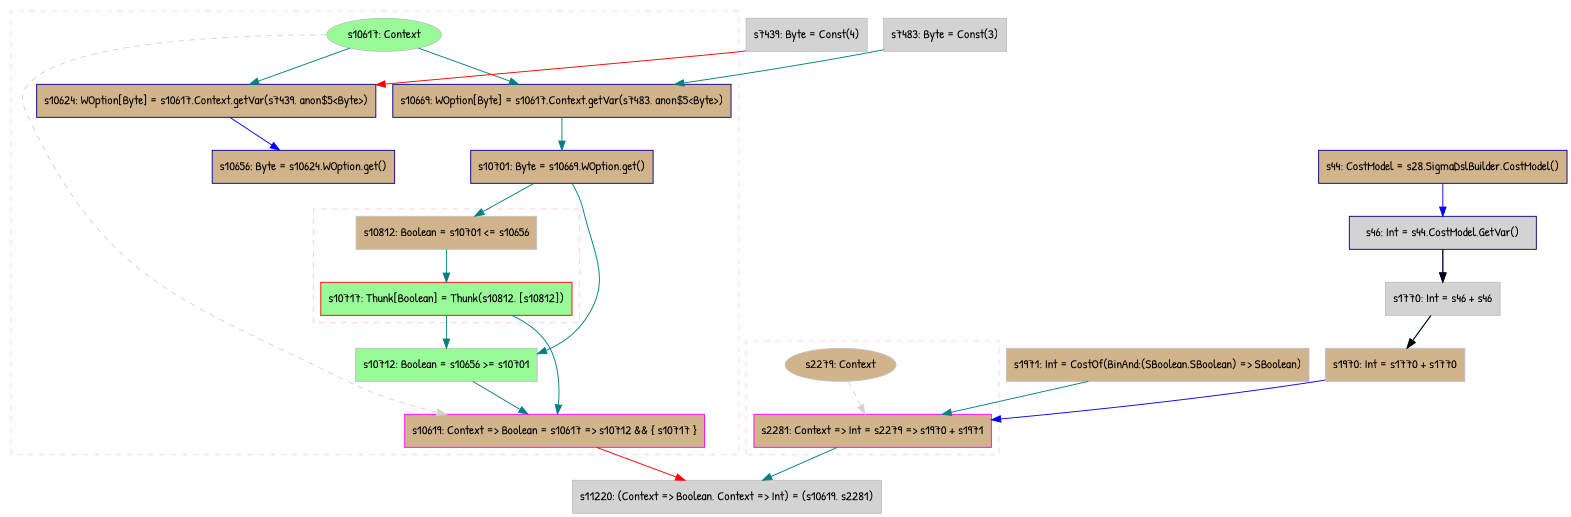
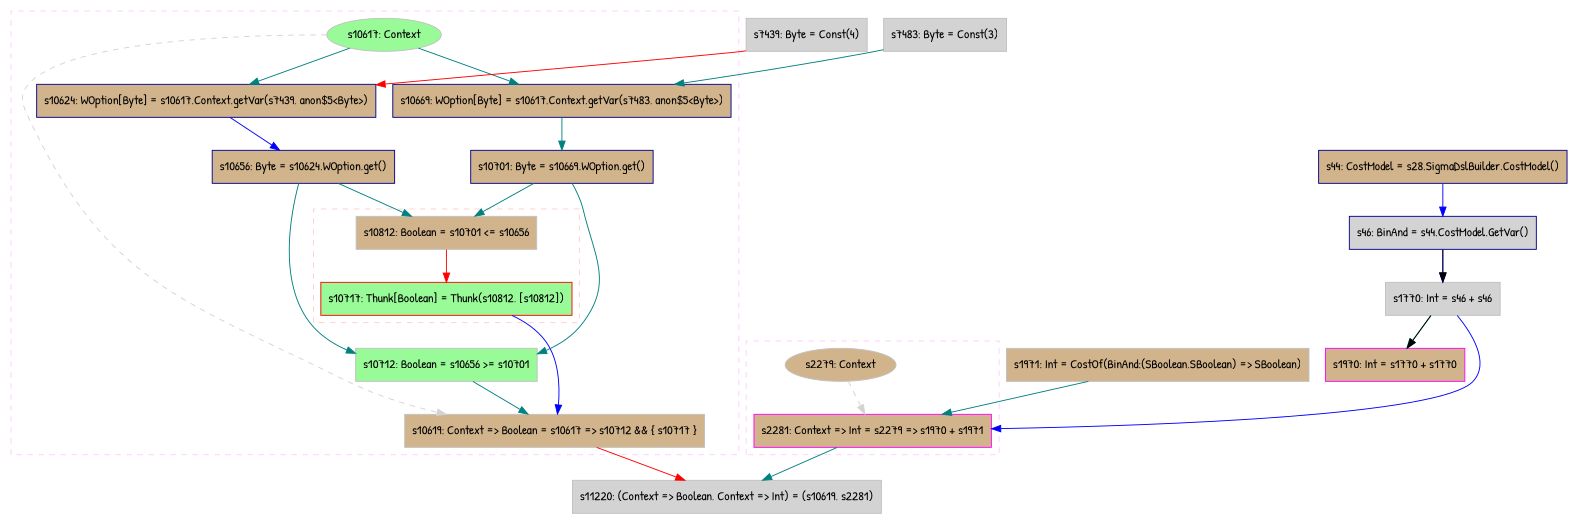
  digraph {
    concentrate=true
    fontname="Patrick Hand"
    node [color=gray fillcolor=tan fontname="Patrick Hand" shape=box style=filled]
    edge [color=teal fontname="Patrick Hand" style=solid]
    n1 [fillcolor=palegreen label="s10617: Context" shape=oval]
-   n2 [color=magenta label="s10619: Context => Boolean = s10617 => s10712 && { s10717 }"]
+   n2 [label="s10619: Context => Boolean = s10617 => s10712 && { s10717 }"]
    n3 [color=red fillcolor=palegreen label="s10717: Thunk[Boolean] = Thunk(s10812, [s10812])"]
    n4 [label="s10812: Boolean = s10701 <= s10656"]
    n5 [color=darkblue label="s10624: WOption[Byte] = s10617.Context.getVar(s7439, anon$5<Byte>)"]
    n6 [color=darkblue label="s10656: Byte = s10624.WOption.get()"]
    n7 [color=darkblue label="s10669: WOption[Byte] = s10617.Context.getVar(s7483, anon$5<Byte>)"]
    n8 [color=darkblue label="s10701: Byte = s10669.WOption.get()"]
    n9 [fillcolor=palegreen label="s10712: Boolean = s10656 >= s10701"]
    n10 [label="s2279: Context" shape=oval]
    n11 [color=magenta label="s2281: Context => Int = s2279 => s1970 + s1971"]
    n12 [fillcolor=lightgrey label="s11220: (Context => Boolean, Context => Int) = (s10619, s2281)"]
    n13 [fillcolor=lightgrey label="s7439: Byte = Const(4)"]
    n14 [fillcolor=lightgrey label="s7483: Byte = Const(3)"]
    n15 [color=darkblue label="s44: CostModel = s28.SigmaDslBuilder.CostModel()"]
-   n16 [color=darkblue fillcolor=lightgrey label="s46: Int = s44.CostModel.GetVar()"]
+   n16 [color=darkblue fillcolor=lightgrey label="s46: BinAnd = s44.CostModel.GetVar()"]
    n17 [fillcolor=lightgrey label="s1770: Int = s46 + s46"]
-   n18 [label="s1970: Int = s1770 + s1770"]
+   n18 [color=magenta label="s1970: Int = s1770 + s1770"]
    n19 [label="s1971: Int = CostOf(BinAnd:(SBoolean,SBoolean) => SBoolean)"]
    subgraph cluster_1 {
      color="#FFCCFF"
      style=dashed
      n5
      n6
      n7
      n8
      n9
      subgraph sub_2 {
        color="#FFCCFF"
        rank=source
        style=dashed
        n1
      }
      subgraph sub_3 {
        color="#FFCCFF"
        rank=sink
        style=dashed
        n2
      }
      subgraph cluster_4 {
        color="#FFCCCC"
        style=dashed
        n4
        subgraph sub_5 {
          color="#FFCCCC"
          rank=sink
          style=dashed
          n3
        }
      }
    }
    subgraph cluster_6 {
      color="#FFCCFF"
      style=dashed
      subgraph sub_7 {
        color="#FFCCFF"
        rank=source
        style=dashed
        n10
      }
      subgraph sub_8 {
        color="#FFCCFF"
        rank=sink
        style=dashed
        n11
      }
    }
    n1 -> n2 [color=lightgray style=dashed weight=0]
    n1 -> n5
    n1 -> n7
    n2 -> n12 [color=red]
-   n3 -> n2
-   n4 -> n3
+   n3 -> n2 [color=blue]
+   n4 -> n3 [color=red]
    n5 -> n6 [color=blue]
-   n3 -> n9
+   n6 -> n4
+   n6 -> n9
    n7 -> n8
    n8 -> n4
    n8 -> n9
    n9 -> n2
    n10 -> n11 [color=lightgray style=dashed weight=0]
    n11 -> n12
    n13 -> n5 [color=red]
    n14 -> n7
    n15 -> n16 [color=blue]
    n16 -> n17 [color=blue]
    n16 -> n17 [color=""]
    n17 -> n18
    n17 -> n18 [color=""]
-   n18 -> n11 [color=blue]
+   n17 -> n11 [color=blue]
    n19 -> n11
  }
